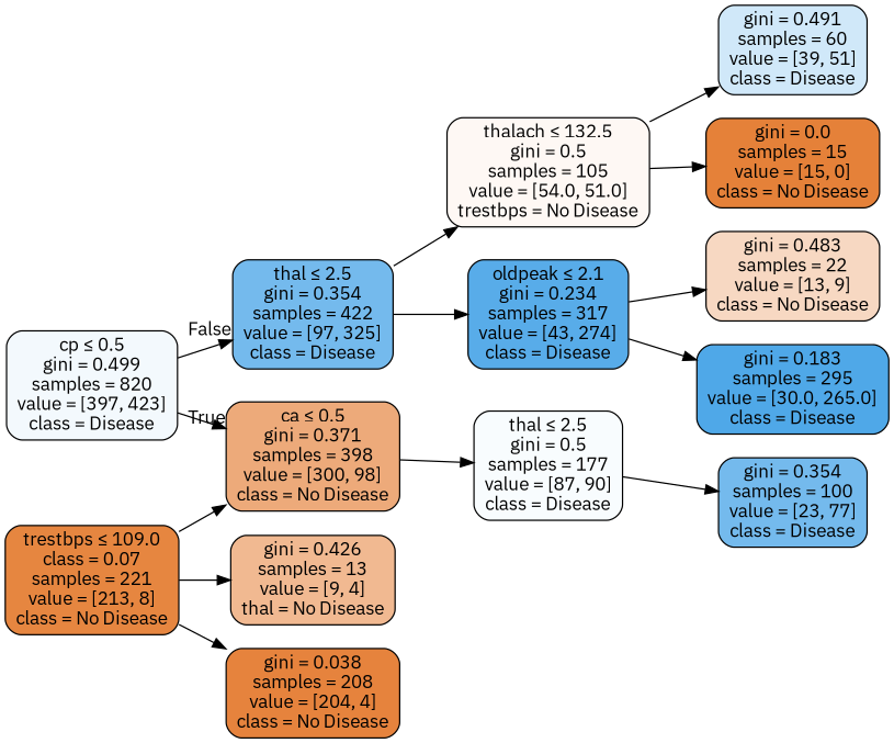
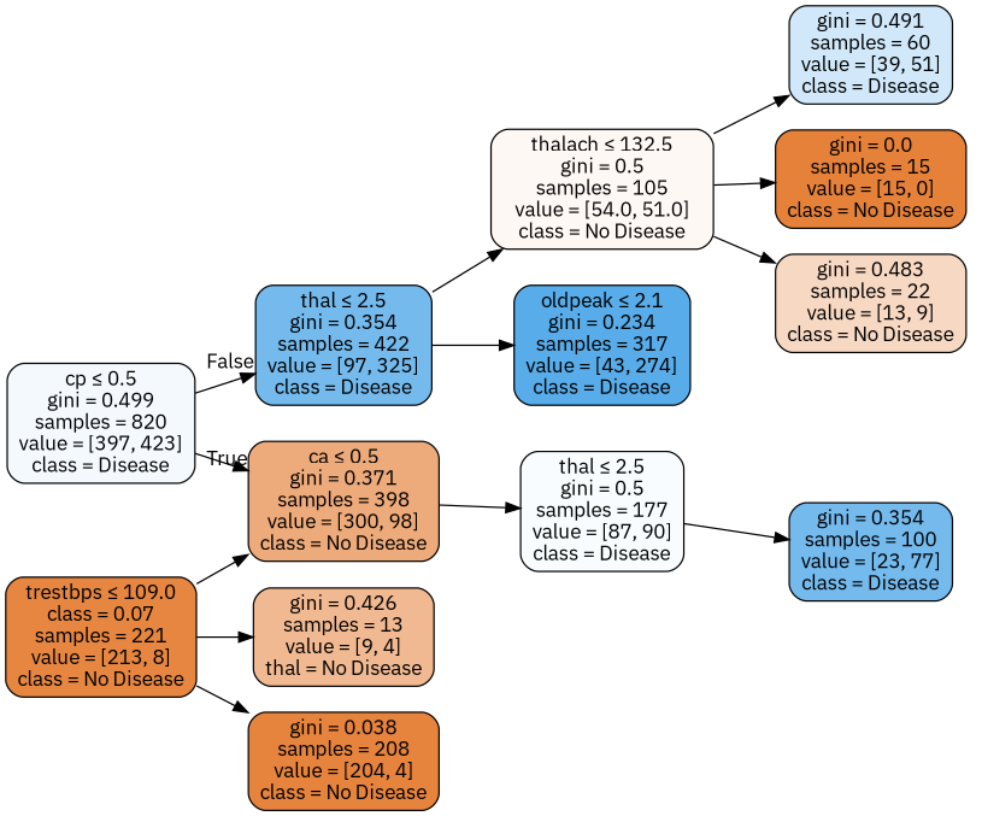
  digraph {
    fontname="IBM Plex Sans"
    rankdir=LR
    node [color=black fillcolor="#74baed" fontname="IBM Plex Sans" shape=box style="filled, rounded"]
    edge [fontname="IBM Plex Sans"]
    n1 [fillcolor="#f3f9fd" label=<cp &le; 0.5<br/>gini = 0.499<br/>samples = 820<br/>value = [397, 423]<br/>class = Disease>]
    n2 [fillcolor="#edaa7a" label=<ca &le; 0.5<br/>gini = 0.371<br/>samples = 398<br/>value = [300, 98]<br/>class = No Disease>]
    n3 [label=<thal &le; 2.5<br/>gini = 0.354<br/>samples = 422<br/>value = [97, 325]<br/>class = Disease>]
    n4 [fillcolor="#f8fcfe" label=<thal &le; 2.5<br/>gini = 0.5<br/>samples = 177<br/>value = [87, 90]<br/>class = Disease>]
    n5 [fillcolor="#58ace9" label=<oldpeak &le; 2.1<br/>gini = 0.234<br/>samples = 317<br/>value = [43, 274]<br/>class = Disease>]
-   n6 [fillcolor="#fef8f4" label=<thalach &le; 132.5<br/>gini = 0.5<br/>samples = 105<br/>value = [54.0, 51.0]<br/>trestbps = No Disease>]
+   n6 [fillcolor="#fef8f4" label=<thalach &le; 132.5<br/>gini = 0.5<br/>samples = 105<br/>value = [54.0, 51.0]<br/>class = No Disease>]
    n7 [label=<gini = 0.354<br/>samples = 100<br/>value = [23, 77]<br/>class = Disease>]
    n8 [fillcolor="#e68640" label=<trestbps &le; 109.0<br/>class = 0.07<br/>samples = 221<br/>value = [213, 8]<br/>class = No Disease>]
    n9 [fillcolor="#f1b991" label=<gini = 0.426<br/>samples = 13<br/>value = [9, 4]<br/>thal = No Disease>]
    n10 [fillcolor="#e6833d" label=<gini = 0.038<br/>samples = 208<br/>value = [204, 4]<br/>class = No Disease>]
-   n11 [fillcolor="#4fa8e8" label=<gini = 0.183<br/>samples = 295<br/>value = [30.0, 265.0]<br/>class = Disease>]
    n12 [fillcolor="#f7d8c2" label=<gini = 0.483<br/>samples = 22<br/>value = [13, 9]<br/>class = No Disease>]
    n13 [fillcolor="#e58139" label=<gini = 0.0<br/>samples = 15<br/>value = [15, 0]<br/>class = No Disease>]
    n14 [fillcolor="#d0e8f9" label=<gini = 0.491<br/>samples = 60<br/>value = [39, 51]<br/>class = Disease>]
    n1 -> n2 [headlabel=True labelangle=45 labeldistance=2.5]
    n1 -> n3 [headlabel=False labelangle=-45 labeldistance=2.5]
    n2 -> n4
    n3 -> n5
    n3 -> n6
    n4 -> n7
-   n5 -> n11
-   n5 -> n12
+   n6 -> n12
    n6 -> n13
    n6 -> n14
    n8 -> n2
    n8 -> n9
    n8 -> n10
  }
